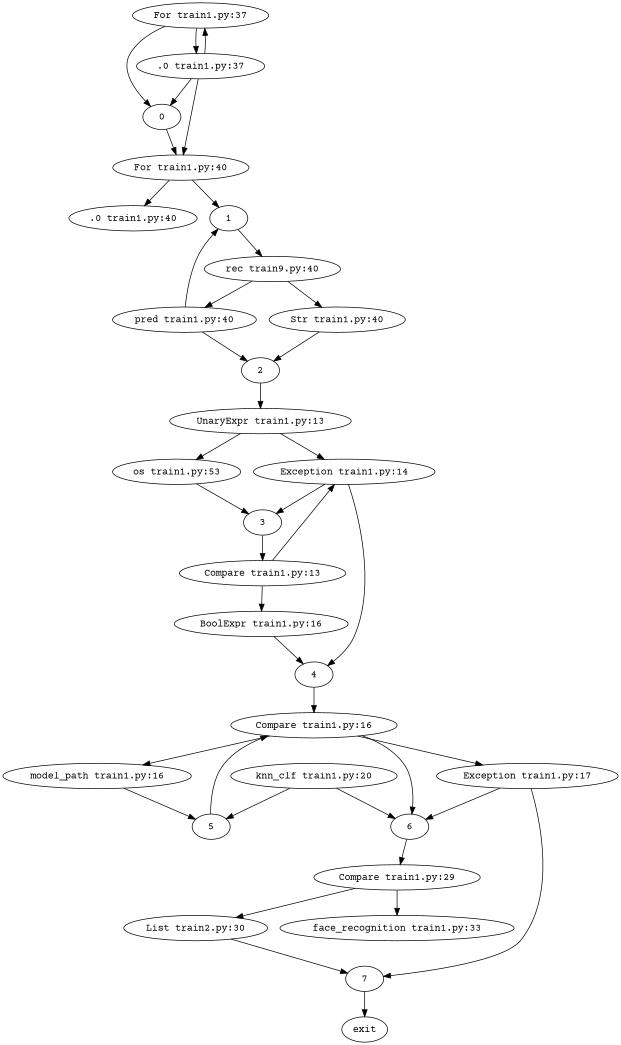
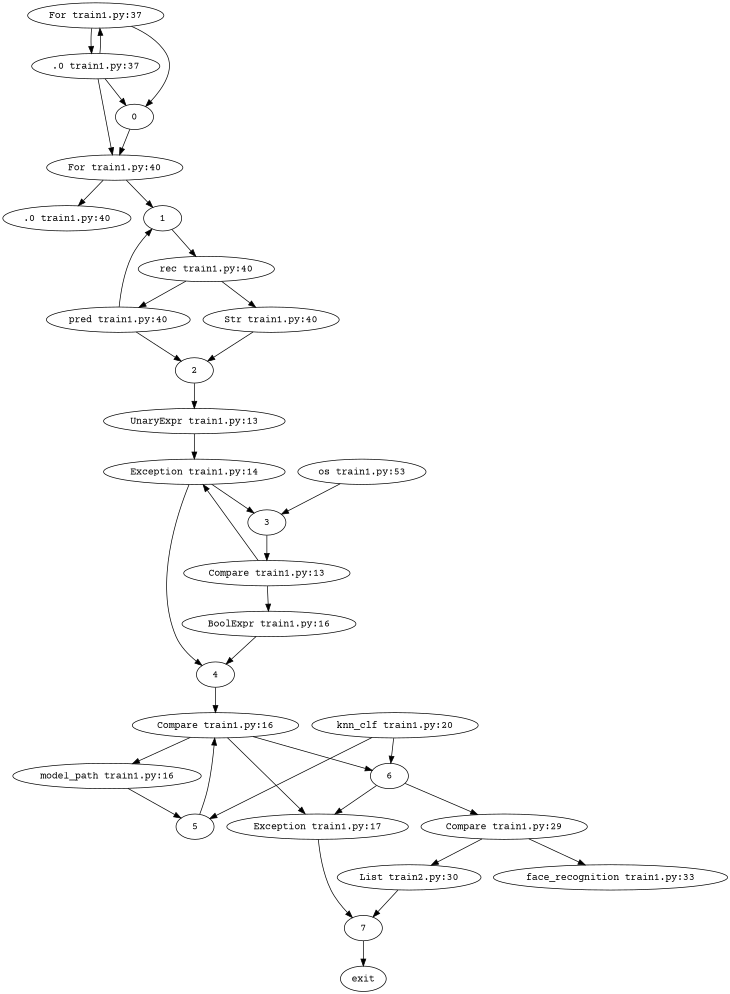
  strict digraph {
    fontname="Courier Prime"
    node [fontname="Courier Prime"]
    edge [fontname="Courier Prime"]
    "For train1.py:37"
    ".0 train1.py:37"
    0
    "For train1.py:40"
    ".0 train1.py:40"
    1
-   "rec train1.py:40" [label="rec train9.py:40"]
+   "rec train1.py:40"
    "pred train1.py:40"
    "Str train1.py:40"
    2
    "UnaryExpr train1.py:13"
    "Exception train1.py:14"
    n13 [label="os train1.py:53"]
    3
    4
    "Compare train1.py:13"
    "Compare train1.py:16"
    "BoolExpr train1.py:16"
    "model_path train1.py:16"
    "Exception train1.py:17"
    6
    5
    "knn_clf train1.py:20"
    7
    "Compare train1.py:29"
    n26 [label="List train2.py:30"]
    "face_recognition train1.py:33"
    exit
    "For train1.py:37" -> ".0 train1.py:37"
    "For train1.py:37" -> 0
    ".0 train1.py:37" -> "For train1.py:37"
    ".0 train1.py:37" -> 0
    ".0 train1.py:37" -> "For train1.py:40"
    0 -> "For train1.py:40"
    "For train1.py:40" -> ".0 train1.py:40"
    "For train1.py:40" -> 1
    1 -> "rec train1.py:40"
    "rec train1.py:40" -> "pred train1.py:40"
    "rec train1.py:40" -> "Str train1.py:40"
    "pred train1.py:40" -> 1
    "pred train1.py:40" -> 2
    "Str train1.py:40" -> 2
    2 -> "UnaryExpr train1.py:13"
    "UnaryExpr train1.py:13" -> "Exception train1.py:14"
-   "UnaryExpr train1.py:13" -> n13
    "Exception train1.py:14" -> 3
    "Exception train1.py:14" -> 4
    n13 -> 3
    3 -> "Compare train1.py:13"
    4 -> "Compare train1.py:16"
    "Compare train1.py:13" -> "Exception train1.py:14"
    "Compare train1.py:13" -> "BoolExpr train1.py:16"
    "Compare train1.py:16" -> "model_path train1.py:16"
    "Compare train1.py:16" -> "Exception train1.py:17"
    "Compare train1.py:16" -> 6
    "BoolExpr train1.py:16" -> 4
    "model_path train1.py:16" -> 5
-   "Exception train1.py:17" -> 6
+   6 -> "Exception train1.py:17"
    "Exception train1.py:17" -> 7
    6 -> "Compare train1.py:29"
    5 -> "Compare train1.py:16"
    "knn_clf train1.py:20" -> 6
    "knn_clf train1.py:20" -> 5
    7 -> exit
    "Compare train1.py:29" -> n26
    "Compare train1.py:29" -> "face_recognition train1.py:33"
    n26 -> 7
  }
